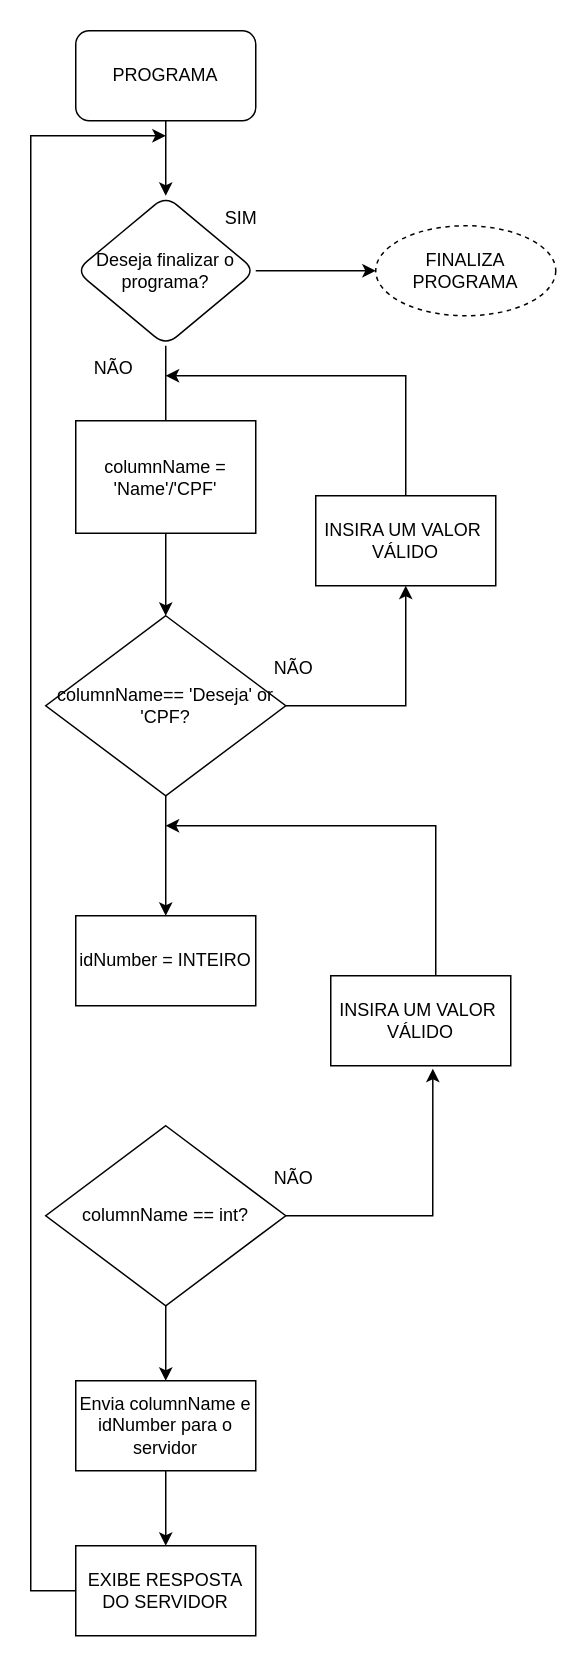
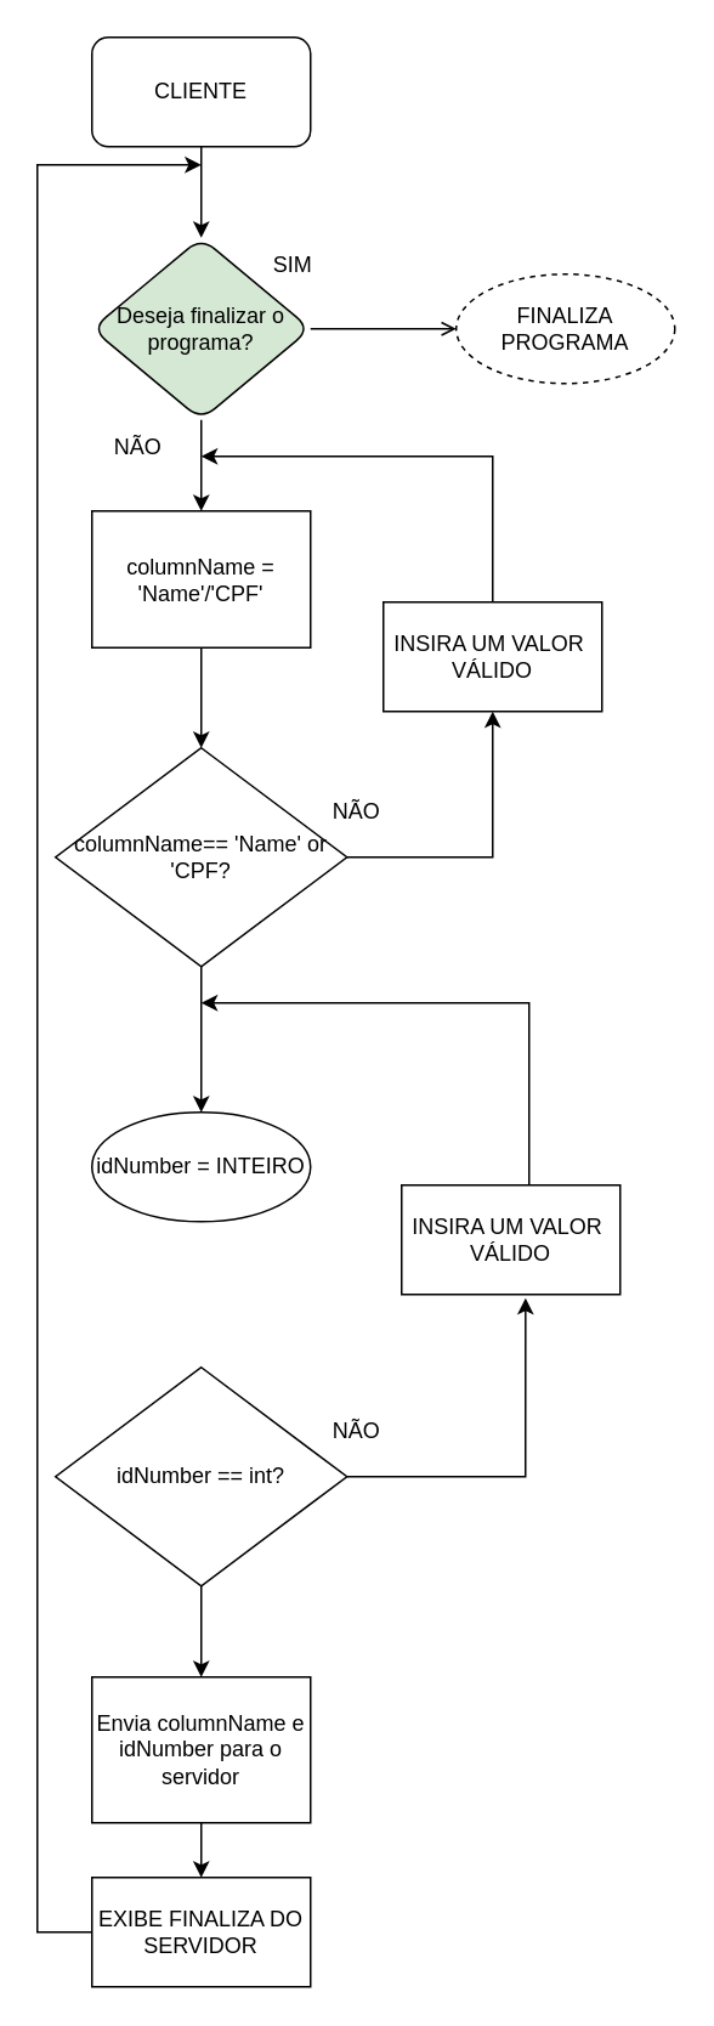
  <mxCell id="0" />
  <mxCell id="1" parent="0" />
  <mxCell id="2" value="" style="edgeStyle=orthogonalEdgeStyle;rounded=0;orthogonalLoop=1;jettySize=auto;html=1;" edge="1" parent="1" source="3" target="6"><mxGeometry relative="1" as="geometry" /></mxCell>
- <mxCell id="3" value="PROGRAMA" style="rounded=1;whiteSpace=wrap;html=1;" vertex="1" parent="1"><mxGeometry x="50" y="20" width="120" height="60" as="geometry" /></mxCell>
- <mxCell id="4" value="" style="edgeStyle=orthogonalEdgeStyle;rounded=0;orthogonalLoop=1;jettySize=auto;html=1;endArrow=none;" edge="1" parent="1" source="6" target="10"><mxGeometry relative="1" as="geometry"><Array as="points"><mxPoint x="110" y="250" /><mxPoint x="110" y="250" /></Array></mxGeometry></mxCell>
- <mxCell id="5" value="" style="edgeStyle=orthogonalEdgeStyle;rounded=0;orthogonalLoop=1;jettySize=auto;html=1;" edge="1" parent="1" source="6" target="28"><mxGeometry relative="1" as="geometry" /></mxCell>
- <mxCell id="6" value="Deseja finalizar o programa?" style="rhombus;whiteSpace=wrap;html=1;rounded=1;" vertex="1" parent="1"><mxGeometry x="50" y="130" width="120" height="100" as="geometry" /></mxCell>
+ <mxCell id="3" value="CLIENTE" style="rounded=1;whiteSpace=wrap;html=1;" vertex="1" parent="1"><mxGeometry x="50" y="20" width="120" height="60" as="geometry" /></mxCell>
+ <mxCell id="4" value="" style="edgeStyle=orthogonalEdgeStyle;rounded=0;orthogonalLoop=1;jettySize=auto;html=1;" edge="1" parent="1" source="6" target="10"><mxGeometry relative="1" as="geometry"><Array as="points"><mxPoint x="110" y="250" /><mxPoint x="110" y="250" /></Array></mxGeometry></mxCell>
+ <mxCell id="5" value="" style="edgeStyle=orthogonalEdgeStyle;rounded=0;orthogonalLoop=1;jettySize=auto;html=1;endArrow=open;" edge="1" parent="1" source="6" target="28"><mxGeometry relative="1" as="geometry" /></mxCell>
+ <mxCell id="6" value="Deseja finalizar o programa?" style="rhombus;whiteSpace=wrap;html=1;rounded=1;fillColor=#d5e8d4;" vertex="1" parent="1"><mxGeometry x="50" y="130" width="120" height="100" as="geometry" /></mxCell>
  <mxCell id="7" value="SIM" style="text;html=1;align=center;verticalAlign=middle;resizable=0;points=[];autosize=1;strokeColor=none;fillColor=none;" vertex="1" parent="1"><mxGeometry x="140" y="130" width="40" height="30" as="geometry" /></mxCell>
  <mxCell id="8" value="NÃO" style="text;html=1;align=center;verticalAlign=middle;resizable=0;points=[];autosize=1;strokeColor=none;fillColor=none;" vertex="1" parent="1"><mxGeometry x="50" y="230" width="50" height="30" as="geometry" /></mxCell>
  <mxCell id="9" value="" style="edgeStyle=orthogonalEdgeStyle;rounded=0;orthogonalLoop=1;jettySize=auto;html=1;" edge="1" parent="1" source="10" target="13"><mxGeometry relative="1" as="geometry" /></mxCell>
  <mxCell id="10" value="columnName = 'Name'/'CPF'" style="rounded=0;whiteSpace=wrap;html=1;" vertex="1" parent="1"><mxGeometry x="50" y="280" width="120" height="75" as="geometry" /></mxCell>
  <mxCell id="11" style="edgeStyle=orthogonalEdgeStyle;rounded=0;orthogonalLoop=1;jettySize=auto;html=1;entryX=0.5;entryY=0;entryDx=0;entryDy=0;" edge="1" parent="1" source="13" target="15"><mxGeometry relative="1" as="geometry" /></mxCell>
  <mxCell id="12" style="edgeStyle=orthogonalEdgeStyle;rounded=0;orthogonalLoop=1;jettySize=auto;html=1;entryX=0.5;entryY=1;entryDx=0;entryDy=0;" edge="1" parent="1" source="13" target="23"><mxGeometry relative="1" as="geometry" /></mxCell>
- <mxCell id="13" value="columnName== 'Deseja' or 'CPF?" style="rhombus;whiteSpace=wrap;html=1;rounded=0;" vertex="1" parent="1"><mxGeometry x="30" y="410" width="160" height="120" as="geometry" /></mxCell>
+ <mxCell id="13" value="columnName== 'Name' or 'CPF?" style="rhombus;whiteSpace=wrap;html=1;rounded=0;" vertex="1" parent="1"><mxGeometry x="30" y="410" width="160" height="120" as="geometry" /></mxCell>
  <mxCell id="14" value="NÃO" style="text;html=1;align=center;verticalAlign=middle;resizable=0;points=[];autosize=1;strokeColor=none;fillColor=none;" vertex="1" parent="1"><mxGeometry x="170" y="430" width="50" height="30" as="geometry" /></mxCell>
- <mxCell id="15" value="idNumber = INTEIRO" style="rounded=0;whiteSpace=wrap;html=1;" vertex="1" parent="1"><mxGeometry x="50" y="610" width="120" height="60" as="geometry" /></mxCell>
+ <mxCell id="15" value="idNumber = INTEIRO" style="ellipse;whiteSpace=wrap;html=1;" vertex="1" parent="1"><mxGeometry x="50" y="610" width="120" height="60" as="geometry" /></mxCell>
  <mxCell id="16" style="edgeStyle=orthogonalEdgeStyle;rounded=0;orthogonalLoop=1;jettySize=auto;html=1;entryX=0.567;entryY=1.033;entryDx=0;entryDy=0;entryPerimeter=0;" edge="1" parent="1" source="18" target="21"><mxGeometry relative="1" as="geometry"><mxPoint x="250" y="740" as="targetPoint" /><Array as="points"><mxPoint x="288" y="810" /></Array></mxGeometry></mxCell>
  <mxCell id="17" value="" style="edgeStyle=orthogonalEdgeStyle;rounded=0;orthogonalLoop=1;jettySize=auto;html=1;" edge="1" parent="1" source="18" target="25"><mxGeometry relative="1" as="geometry" /></mxCell>
- <mxCell id="18" value="columnName == int?" style="rhombus;whiteSpace=wrap;html=1;rounded=0;" vertex="1" parent="1"><mxGeometry x="30" y="750" width="160" height="120" as="geometry" /></mxCell>
+ <mxCell id="18" value="idNumber == int?" style="rhombus;whiteSpace=wrap;html=1;rounded=0;" vertex="1" parent="1"><mxGeometry x="30" y="750" width="160" height="120" as="geometry" /></mxCell>
  <mxCell id="19" value="NÃO" style="text;html=1;align=center;verticalAlign=middle;resizable=0;points=[];autosize=1;strokeColor=none;fillColor=none;" vertex="1" parent="1"><mxGeometry x="170" y="770" width="50" height="30" as="geometry" /></mxCell>
  <mxCell id="20" style="edgeStyle=orthogonalEdgeStyle;rounded=0;orthogonalLoop=1;jettySize=auto;html=1;" edge="1" parent="1" source="21"><mxGeometry relative="1" as="geometry"><mxPoint x="110" y="550" as="targetPoint" /><Array as="points"><mxPoint x="290" y="550" /></Array></mxGeometry></mxCell>
  <mxCell id="21" value="INSIRA UM VALOR&amp;nbsp;&lt;br&gt;VÁLIDO" style="rounded=0;whiteSpace=wrap;html=1;" vertex="1" parent="1"><mxGeometry x="220" y="650" width="120" height="60" as="geometry" /></mxCell>
  <mxCell id="22" style="edgeStyle=orthogonalEdgeStyle;rounded=0;orthogonalLoop=1;jettySize=auto;html=1;" edge="1" parent="1" source="23"><mxGeometry relative="1" as="geometry"><mxPoint x="110" y="250" as="targetPoint" /><Array as="points"><mxPoint x="270" y="250" /></Array></mxGeometry></mxCell>
  <mxCell id="23" value="INSIRA UM VALOR&amp;nbsp;&lt;br&gt;VÁLIDO" style="rounded=0;whiteSpace=wrap;html=1;" vertex="1" parent="1"><mxGeometry x="210" y="330" width="120" height="60" as="geometry" /></mxCell>
  <mxCell id="24" value="" style="edgeStyle=orthogonalEdgeStyle;rounded=0;orthogonalLoop=1;jettySize=auto;html=1;" edge="1" parent="1" source="25" target="27"><mxGeometry relative="1" as="geometry"><mxPoint x="110" y="1120" as="targetPoint" /></mxGeometry></mxCell>
- <mxCell id="25" value="Envia columnName e idNumber para o servidor" style="whiteSpace=wrap;html=1;rounded=0;" vertex="1" parent="1"><mxGeometry x="50" y="920" width="120" height="60" as="geometry" /></mxCell>
+ <mxCell id="25" value="Envia columnName e idNumber para o servidor" style="whiteSpace=wrap;html=1;rounded=0;" vertex="1" parent="1"><mxGeometry x="50" y="920" width="120" height="80" as="geometry" /></mxCell>
  <mxCell id="26" style="edgeStyle=orthogonalEdgeStyle;rounded=0;orthogonalLoop=1;jettySize=auto;html=1;exitX=0;exitY=0;exitDx=0;exitDy=0;" edge="1" parent="1" source="27"><mxGeometry relative="1" as="geometry"><mxPoint x="110" y="90" as="targetPoint" /><mxPoint x="20" y="1090" as="sourcePoint" /><Array as="points"><mxPoint x="50" y="1060" /><mxPoint x="20" y="1060" /><mxPoint x="20" y="90" /></Array></mxGeometry></mxCell>
- <mxCell id="27" value="EXIBE RESPOSTA DO SERVIDOR" style="rounded=0;whiteSpace=wrap;html=1;" vertex="1" parent="1"><mxGeometry x="50" y="1030" width="120" height="60" as="geometry" /></mxCell>
+ <mxCell id="27" value="EXIBE FINALIZA DO SERVIDOR" style="rounded=0;whiteSpace=wrap;html=1;" vertex="1" parent="1"><mxGeometry x="50" y="1030" width="120" height="60" as="geometry" /></mxCell>
  <mxCell id="28" value="FINALIZA PROGRAMA" style="ellipse;whiteSpace=wrap;html=1;rounded=1;dashed=1;" vertex="1" parent="1"><mxGeometry x="250" y="150" width="120" height="60" as="geometry" /></mxCell>
